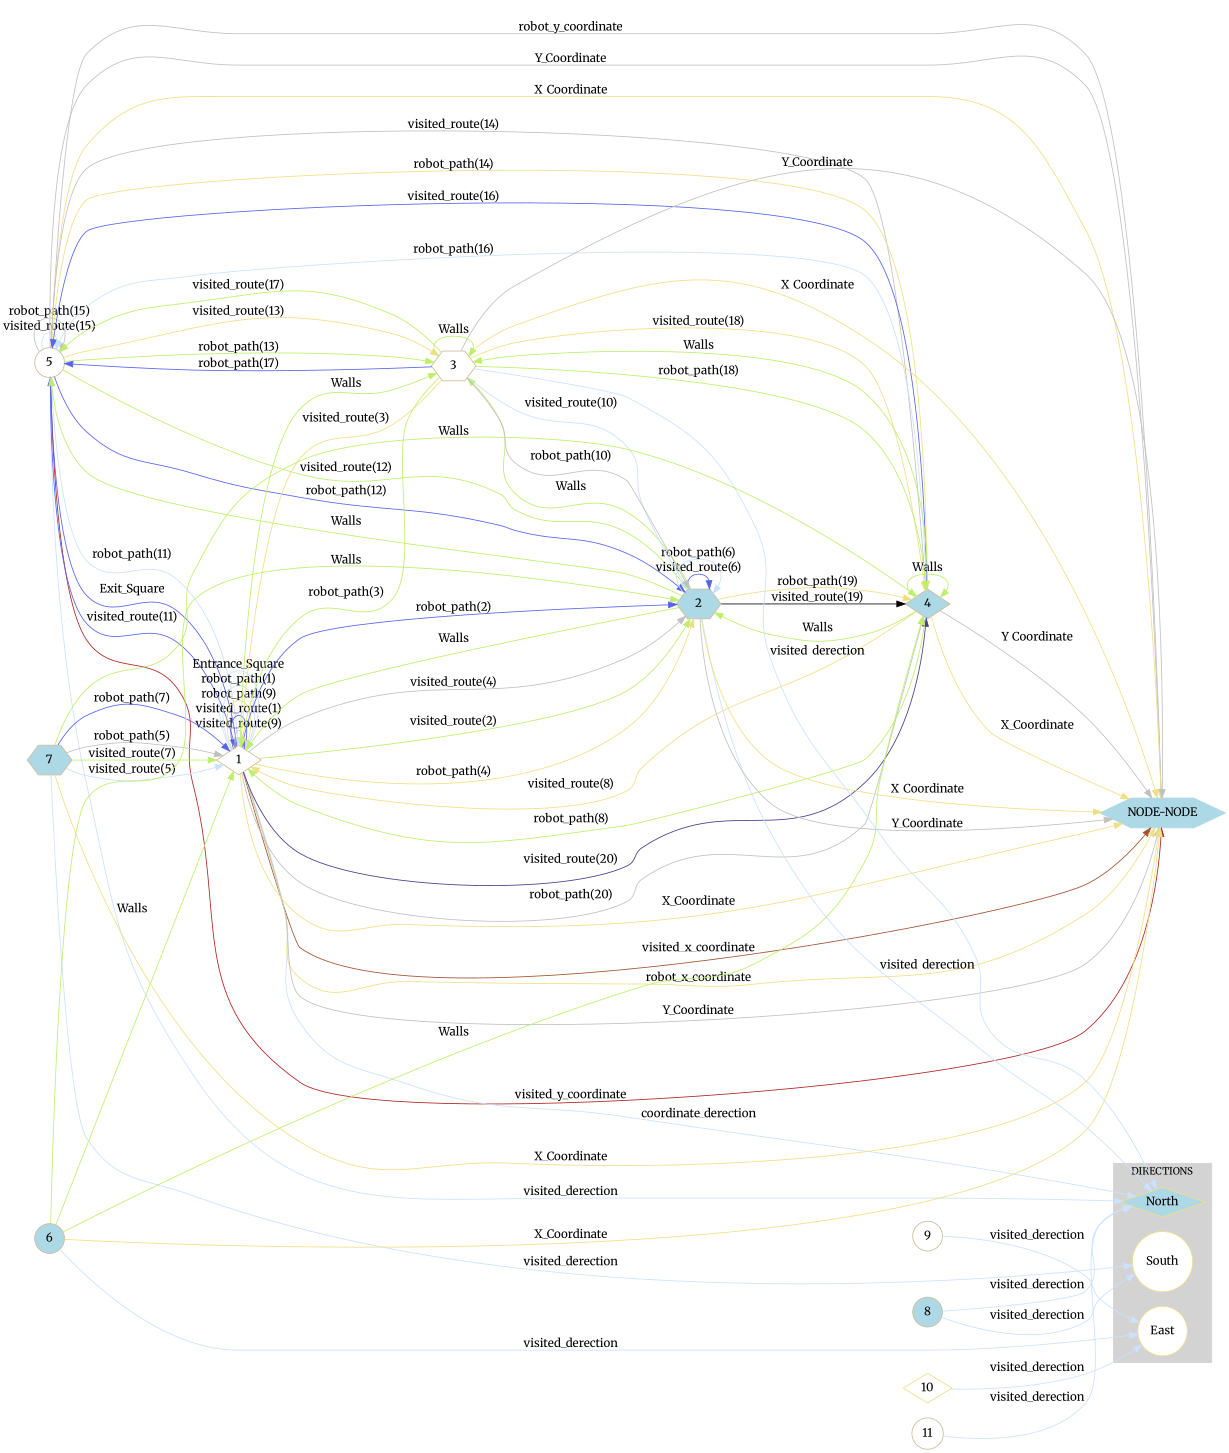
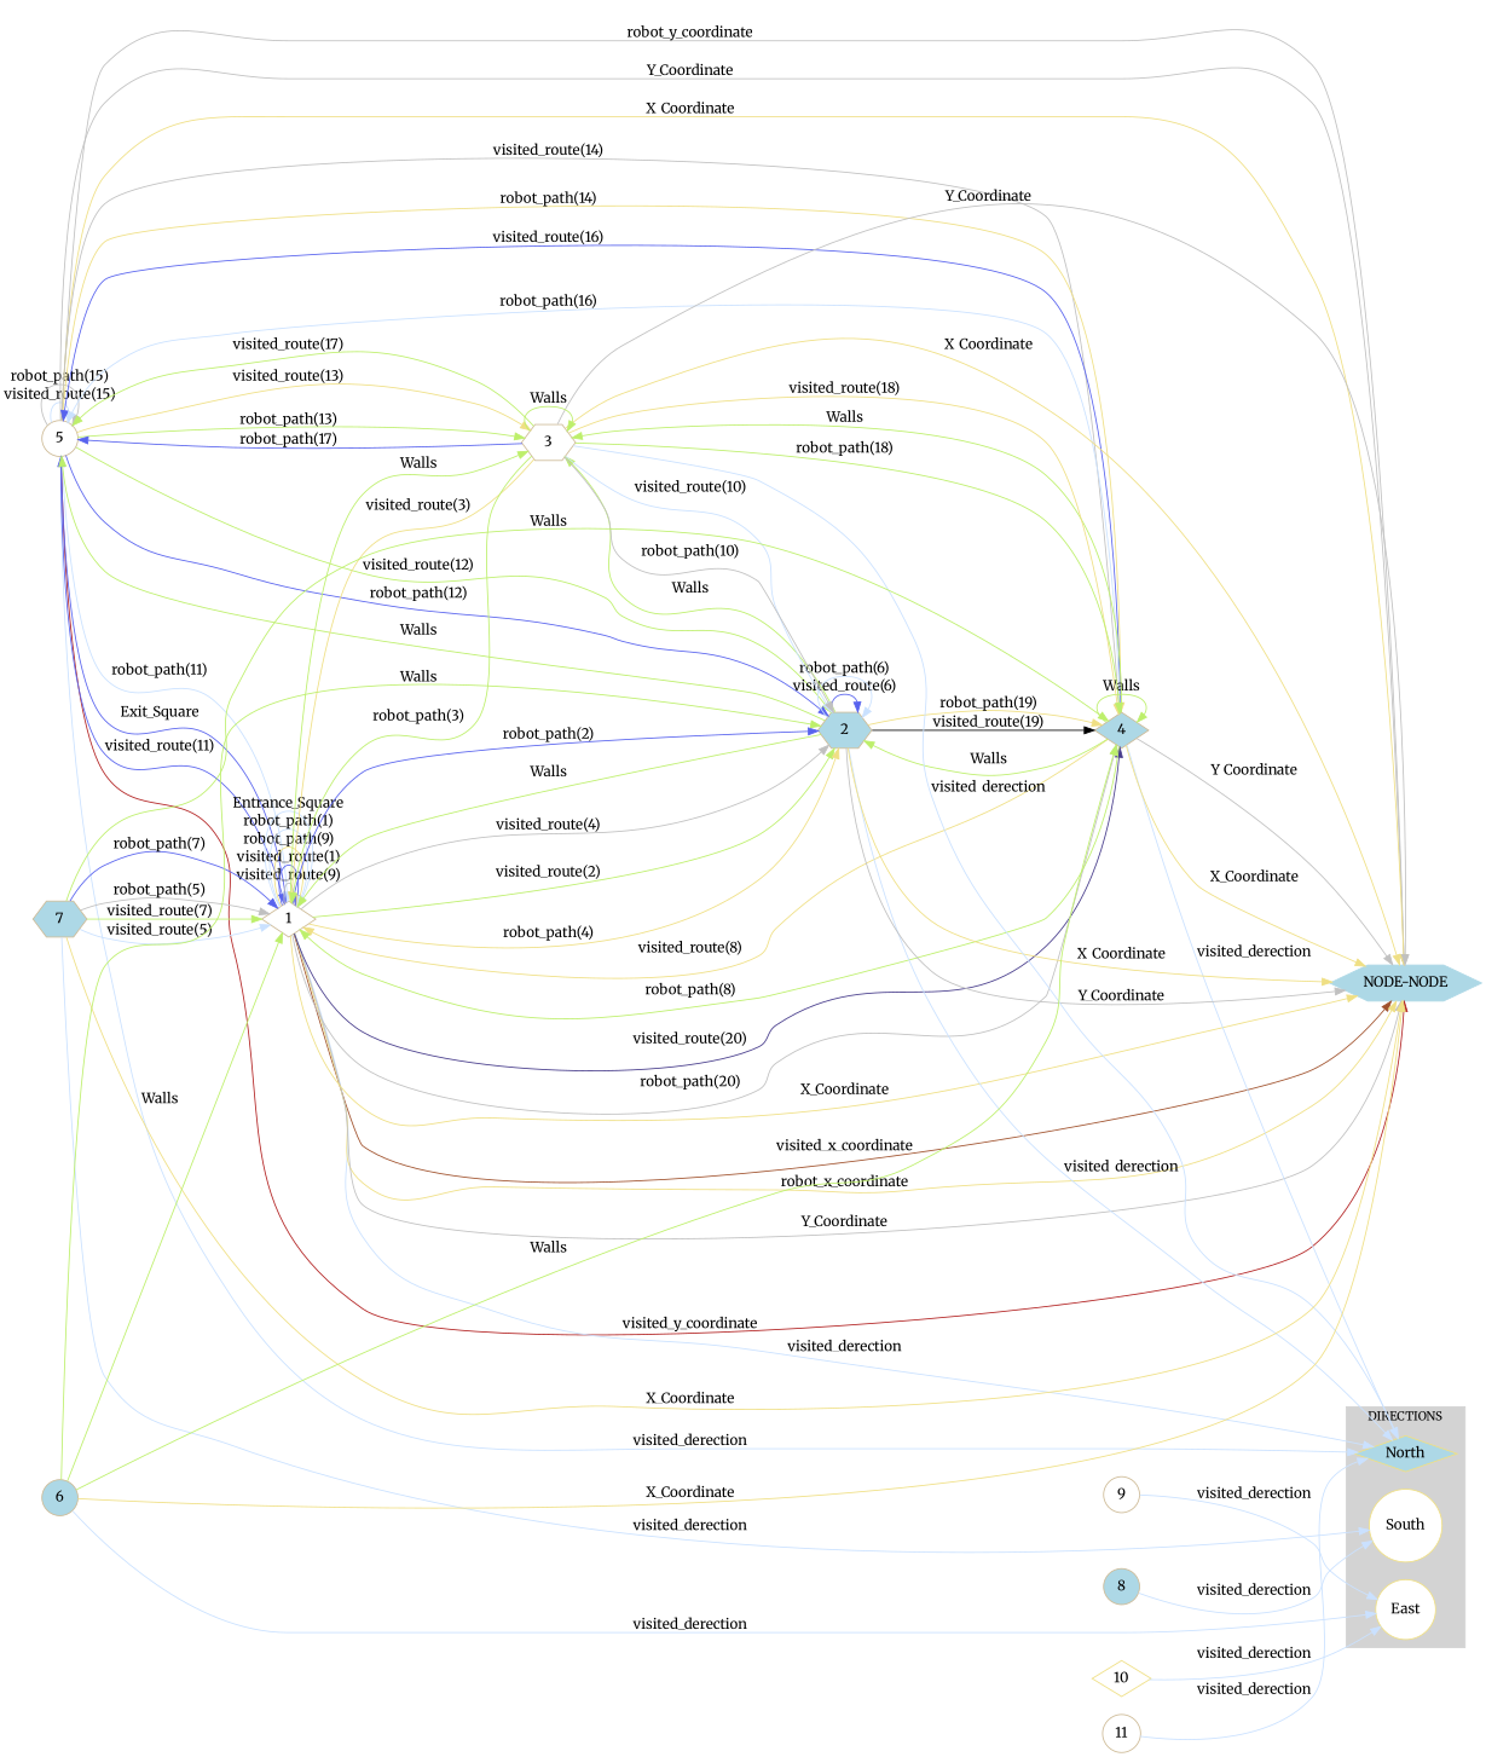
  digraph {
    fontname=Merriweather
    fontsize=12
    rankdir=LR
    node [color=wheat3 fillcolor=white fontname=Merriweather shape=circle style="filled, solid"]
    edge [color="#bdef6b" fontname=Merriweather]
    North [color="#efdf84" fillcolor=lightblue shape=diamond]
    East [color="#efdf84"]
    South [color="#efdf84"]
    5
    n5 [color=lightblue fillcolor=lightblue label="NODE-NODE" shape=hexagon]
    1 [shape=diamond]
    4 [fillcolor=lightblue shape=diamond]
    2 [fillcolor=lightblue shape=hexagon]
    3 [shape=hexagon]
    7 [fillcolor=lightblue shape=hexagon]
    11
    10 [color="#efdf84" shape=diamond]
    9
    8 [fillcolor=lightblue]
    6 [fillcolor=lightblue]
    subgraph cluster_1 {
      color=lightgrey
      label=DIRECTIONS
      style=filled
      North
      East
      South
    }
    subgraph cluster_2 {
      color=lightgrey
      label=STATE_MESSAGES
      style=filled
    }
    subgraph cluster_3 {
      color=lightgrey
      label=OUTPUT_MESSAGE
      style=filled
    }
    5 -> North [color=LightSteelBlue1 label=visited_derection]
    5 -> 5 [color=LightSteelBlue1 label="visited_route(15)"]
    5 -> 5 [color=gray label="robot_path(15)"]
    5 -> n5 [color=firebrick label=visited_y_coordinate]
    5 -> n5 [color=gray label=robot_y_coordinate]
    5 -> n5 [color=gray label=Y_Coordinate]
    5 -> n5 [color="#efdf84" label=X_Coordinate]
    5 -> 1 [color="#5863ee" label="visited_route(11)"]
    5 -> 1 [color=LightSteelBlue1 label="robot_path(11)"]
    5 -> 4 [color=gray label="visited_route(14)"]
    5 -> 4 [color="#efdf84" label="robot_path(14)"]
    5 -> 2 [label="visited_route(12)"]
    5 -> 2 [color="#5863ee" label="robot_path(12)"]
    5 -> 3 [color="#efdf84" label="visited_route(13)"]
    5 -> 3 [label="robot_path(13)"]
-   1 -> North [color=LightSteelBlue1 label=coordinate_derection]
+   1 -> North [color=LightSteelBlue1 label=visited_derection]
    1 -> 5 [color="#5863ee" label=Exit_Square]
    1 -> n5 [color=sienna label=visited_x_coordinate]
    1 -> n5 [color="#efdf84" label=robot_x_coordinate]
    1 -> n5 [color=gray label=Y_Coordinate]
    1 -> n5 [color="#efdf84" label=X_Coordinate]
    1 -> 1 [color=gray label="visited_route(9)"]
    1 -> 1 [color="#5863ee" label="visited_route(1)"]
    1 -> 1 [color="#efdf84" label="robot_path(9)"]
    1 -> 1 [color=LightSteelBlue1 label="robot_path(1)"]
    1 -> 1 [color=LightSteelBlue1 label=Entrance_Square]
    1 -> 4 [color=SlateBlue4 label="visited_route(20)"]
    1 -> 4 [color=gray label="robot_path(20)"]
    1 -> 2 [color=gray label="visited_route(4)"]
    1 -> 2 [label="visited_route(2)"]
    1 -> 2 [color="#efdf84" label="robot_path(4)"]
    1 -> 2 [color="#5863ee" label="robot_path(2)"]
    1 -> 3 [label=Walls]
-   8 -> North [color=LightSteelBlue1 label=visited_derection]
+   4 -> North [color=LightSteelBlue1 label=visited_derection]
    4 -> 5 [color="#5863ee" label="visited_route(16)"]
    4 -> 5 [color=LightSteelBlue1 label="robot_path(16)"]
    4 -> n5 [color=gray label=Y_Coordinate]
    4 -> n5 [color="#efdf84" label=X_Coordinate]
    4 -> 1 [color="#efdf84" label="visited_route(8)"]
    4 -> 1 [label="robot_path(8)"]
    4 -> 4 [label=Walls]
    4 -> 2 [label=Walls]
    4 -> 3 [label=Walls]
    2 -> North [color=LightSteelBlue1 label=visited_derection]
    2 -> 5 [label=Walls]
    2 -> n5 [color=gray label=Y_Coordinate]
    2 -> n5 [color="#efdf84" label=X_Coordinate]
    2 -> 1 [label=Walls]
    2 -> 4 [color=black label="visited_route(19)"]
    2 -> 4 [color="#efdf84" label="robot_path(19)"]
    2 -> 2 [color="#5863ee" label="visited_route(6)"]
    2 -> 2 [color=LightSteelBlue1 label="robot_path(6)"]
    2 -> 3 [label=Walls]
    3 -> North [color=LightSteelBlue1 label=visited_derection]
    3 -> 5 [label="visited_route(17)"]
    3 -> 5 [color="#5863ee" label="robot_path(17)"]
    3 -> n5 [color=gray label=Y_Coordinate]
    3 -> n5 [color="#efdf84" label=X_Coordinate]
    3 -> 1 [color="#efdf84" label="visited_route(3)"]
    3 -> 1 [label="robot_path(3)"]
    3 -> 4 [color="#efdf84" label="visited_route(18)"]
    3 -> 4 [label="robot_path(18)"]
    3 -> 2 [color=LightSteelBlue1 label="visited_route(10)"]
    3 -> 2 [color=gray label="robot_path(10)"]
    3 -> 3 [label=Walls]
    7 -> South [color=LightSteelBlue1 label=visited_derection]
    7 -> n5 [color="#efdf84" label=X_Coordinate]
    7 -> 1 [label="visited_route(7)"]
    7 -> 1 [color=LightSteelBlue1 label="visited_route(5)"]
    7 -> 1 [color="#5863ee" label="robot_path(7)"]
    7 -> 1 [color=gray label="robot_path(5)"]
    7 -> 4 [label=Walls]
    11 -> North [color=LightSteelBlue1 label=visited_derection]
    10 -> East [color=LightSteelBlue1 label=visited_derection]
    9 -> East [color=LightSteelBlue1 label=visited_derection]
    8 -> South [color=LightSteelBlue1 label=visited_derection]
    6 -> East [color=LightSteelBlue1 label=visited_derection]
    6 -> n5 [color="#efdf84" label=X_Coordinate]
    6 -> 1 [label=Walls]
    6 -> 4 [label=Walls]
    6 -> 2 [label=Walls]
  }
